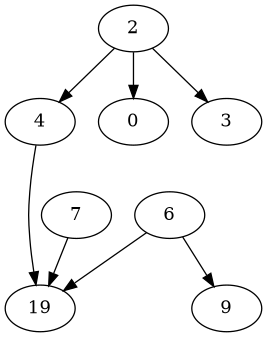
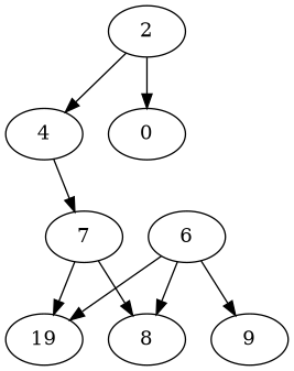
  digraph {
    node [alpha=0.18]
    4 [alpha=0.01 expect_size=15920128]
    7 [alpha=0.04 expect_size=15907840]
    n3 [alpha=0.09 expect_size=32709632 label=0]
+   8 [alpha=0.14 expect_size=5682176]
    n5 [alpha=0.06 expect_size=26629120 label=19]
    2 [alpha=0.07 expect_size=33762304]
-   3 [expect_size=37876736]
    6 [alpha=0.11 expect_size=43586560]
    9 [expect_size=9495552]
-   4 -> n5
+   4 -> 7
+   7 -> 8
    7 -> n5
    2 -> 4
    2 -> n3
-   2 -> 3
+   6 -> 8
    6 -> n5
    6 -> 9
  }
